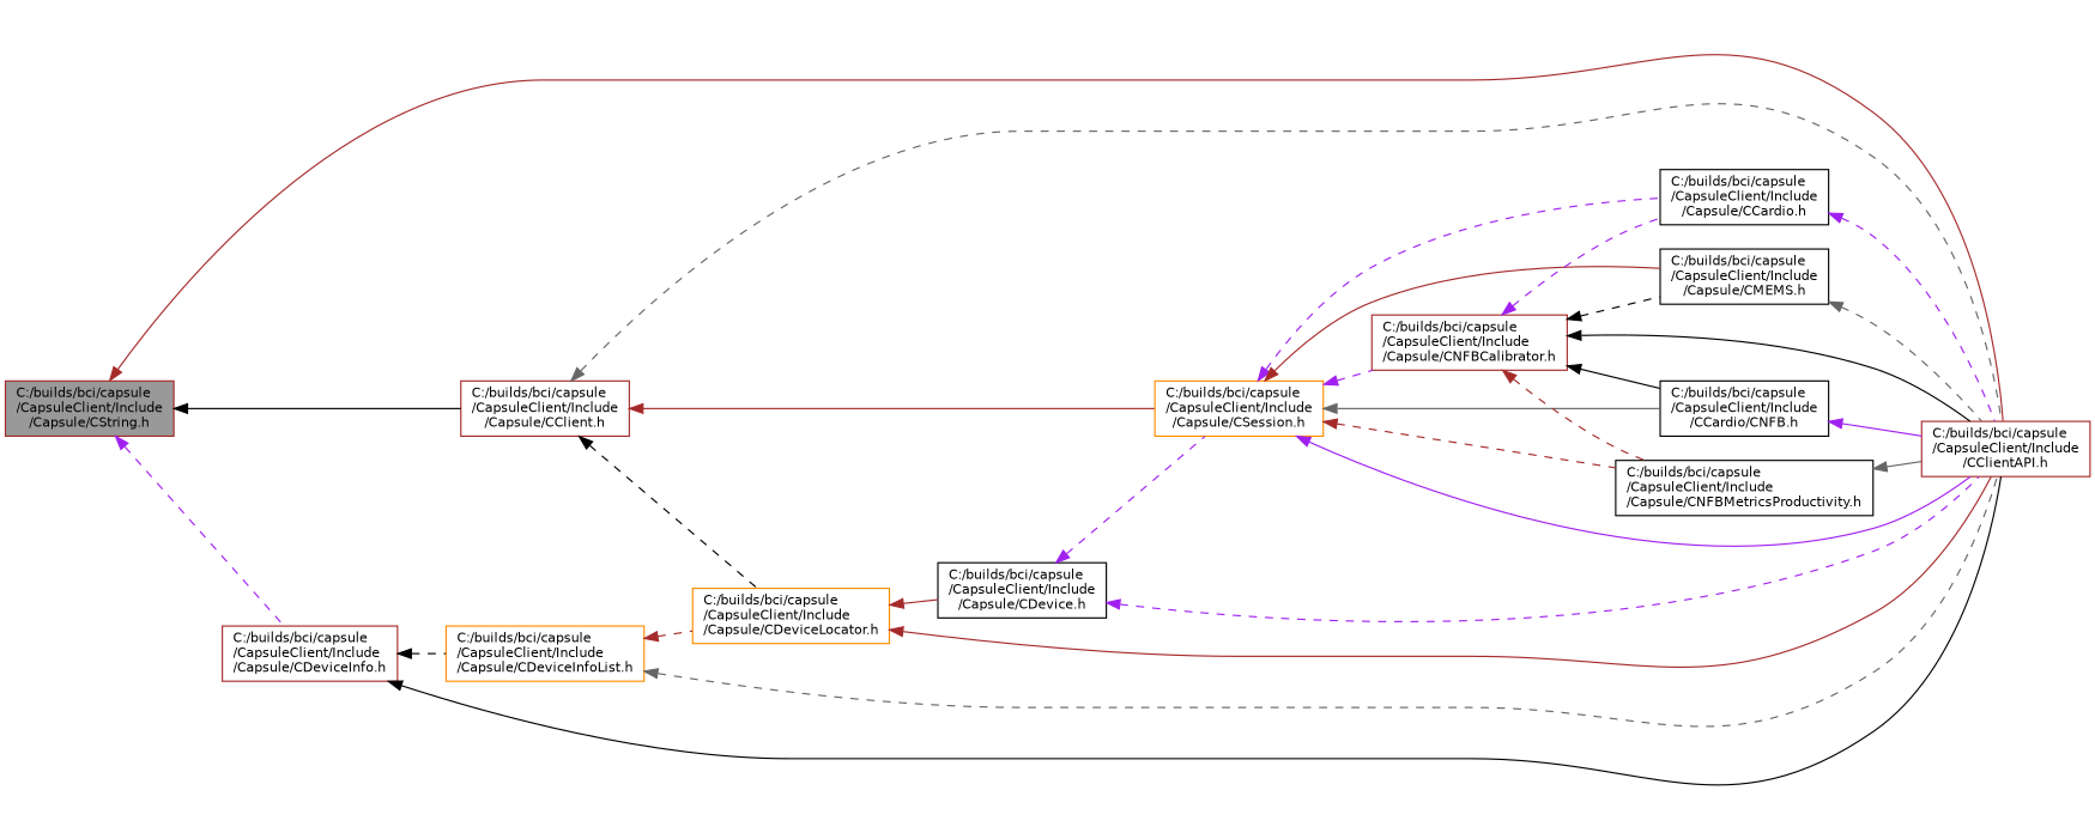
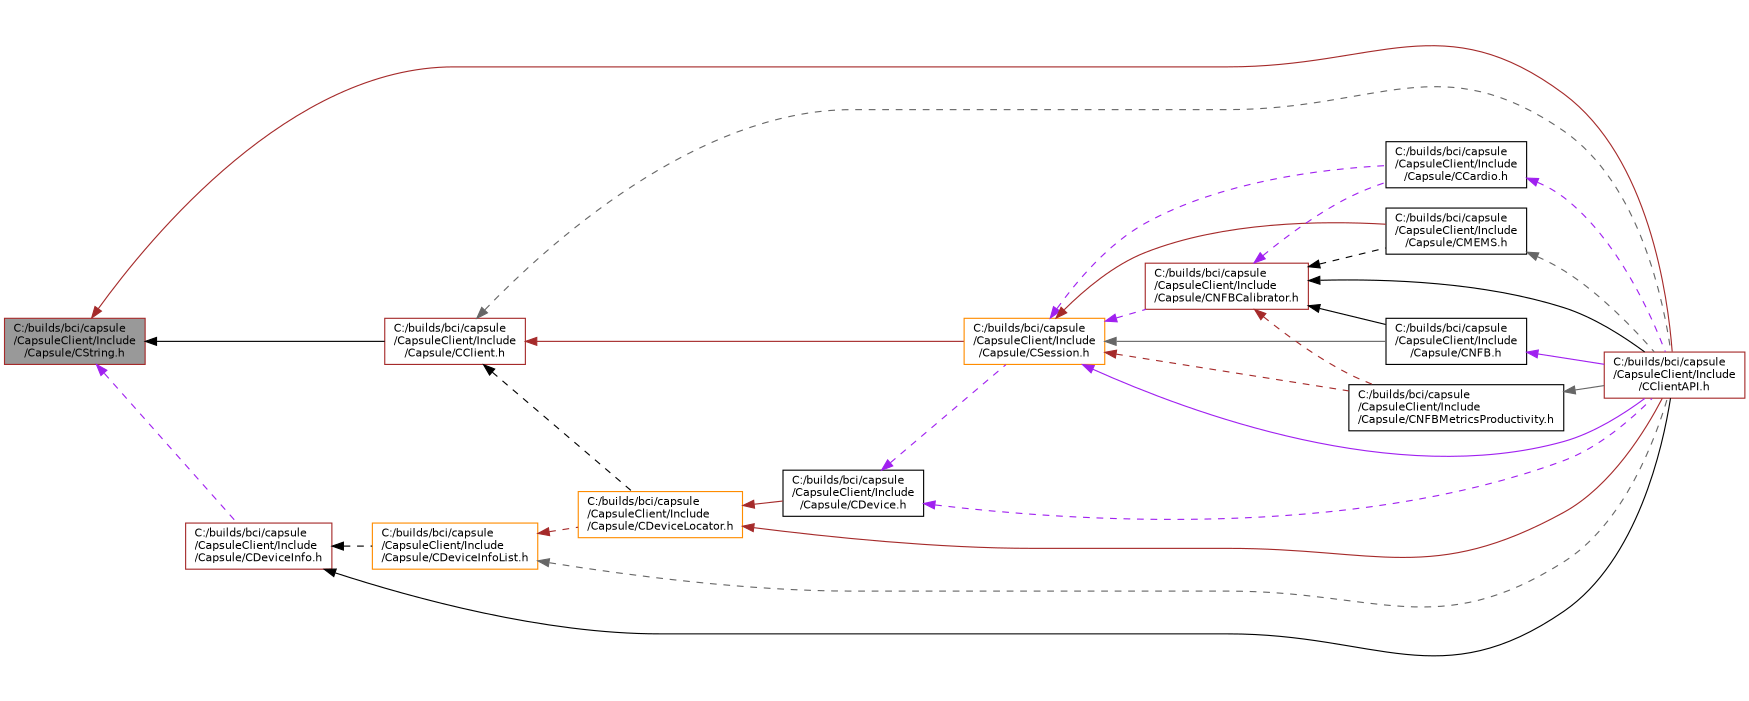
  digraph {
    rankdir=LR
    node [color=brown fillcolor=white fontname=Helvetica fontsize=10 shape=box style=filled]
    edge [color=purple dir=back fontname=Helvetica fontsize=10 labelfontname=Helvetica labelfontsize=10 style=dashed]
    n1 [fillcolor=grey60 fontcolor=black height=0.2 label="C:/builds/bci/capsule\l/CapsuleClient/Include\l/Capsule/CString.h" width=0.4]
    n2 [height=0.2 label="C:/builds/bci/capsule\l/CapsuleClient/Include\l/CClientAPI.h" width=0.4]
    n3 [height=0.2 label="C:/builds/bci/capsule\l/CapsuleClient/Include\l/Capsule/CClient.h" width=0.4]
    n4 [height=0.2 label="C:/builds/bci/capsule\l/CapsuleClient/Include\l/Capsule/CDeviceInfo.h" width=0.4]
    n5 [color=darkorange height=0.2 label="C:/builds/bci/capsule\l/CapsuleClient/Include\l/Capsule/CDeviceLocator.h" width=0.4]
    n6 [color=darkorange height=0.2 label="C:/builds/bci/capsule\l/CapsuleClient/Include\l/Capsule/CSession.h" width=0.4]
    n7 [color=black height=0.2 label="C:/builds/bci/capsule\l/CapsuleClient/Include\l/Capsule/CDevice.h" width=0.4]
    n8 [color=black height=0.2 label="C:/builds/bci/capsule\l/CapsuleClient/Include\l/Capsule/CCardio.h" width=0.4]
    n9 [color=black height=0.2 label="C:/builds/bci/capsule\l/CapsuleClient/Include\l/Capsule/CMEMS.h" width=0.4]
-   n10 [color=black height=0.2 label="C:/builds/bci/capsule\l/CapsuleClient/Include\l/CCardio/CNFB.h" width=0.4]
+   n10 [color=black height=0.2 label="C:/builds/bci/capsule\l/CapsuleClient/Include\l/Capsule/CNFB.h" width=0.4]
    n11 [height=0.2 label="C:/builds/bci/capsule\l/CapsuleClient/Include\l/Capsule/CNFBCalibrator.h" width=0.4]
    n12 [color=black height=0.2 label="C:/builds/bci/capsule\l/CapsuleClient/Include\l/Capsule/CNFBMetricsProductivity.h" width=0.4]
    n13 [color=darkorange height=0.2 label="C:/builds/bci/capsule\l/CapsuleClient/Include\l/Capsule/CDeviceInfoList.h" width=0.4]
    n1 -> n2 [color=brown style=solid]
    n1 -> n3 [color=black style=solid]
    n1 -> n4
    n3 -> n2 [color=gray40]
    n3 -> n5 [color=black]
    n3 -> n6 [color=brown style=solid]
    n4 -> n2 [color=black style=solid]
    n4 -> n13 [color=black]
    n5 -> n2 [color=brown style=solid]
    n5 -> n7 [color=brown style=solid]
    n6 -> n2 [style=solid]
    n6 -> n8
    n6 -> n9 [color=brown style=solid]
    n6 -> n10 [color=gray40 style=solid]
    n6 -> n11
    n6 -> n12 [color=brown]
    n7 -> n2
    n7 -> n6
    n8 -> n2
    n9 -> n2 [color=gray40]
    n10 -> n2 [style=solid]
    n11 -> n2 [color=black style=solid]
    n11 -> n8
    n11 -> n9 [color=black]
    n11 -> n10 [color=black style=solid]
    n11 -> n12 [color=brown]
    n12 -> n2 [color=gray40 style=solid]
    n13 -> n2 [color=gray40]
    n13 -> n5 [color=brown]
  }
